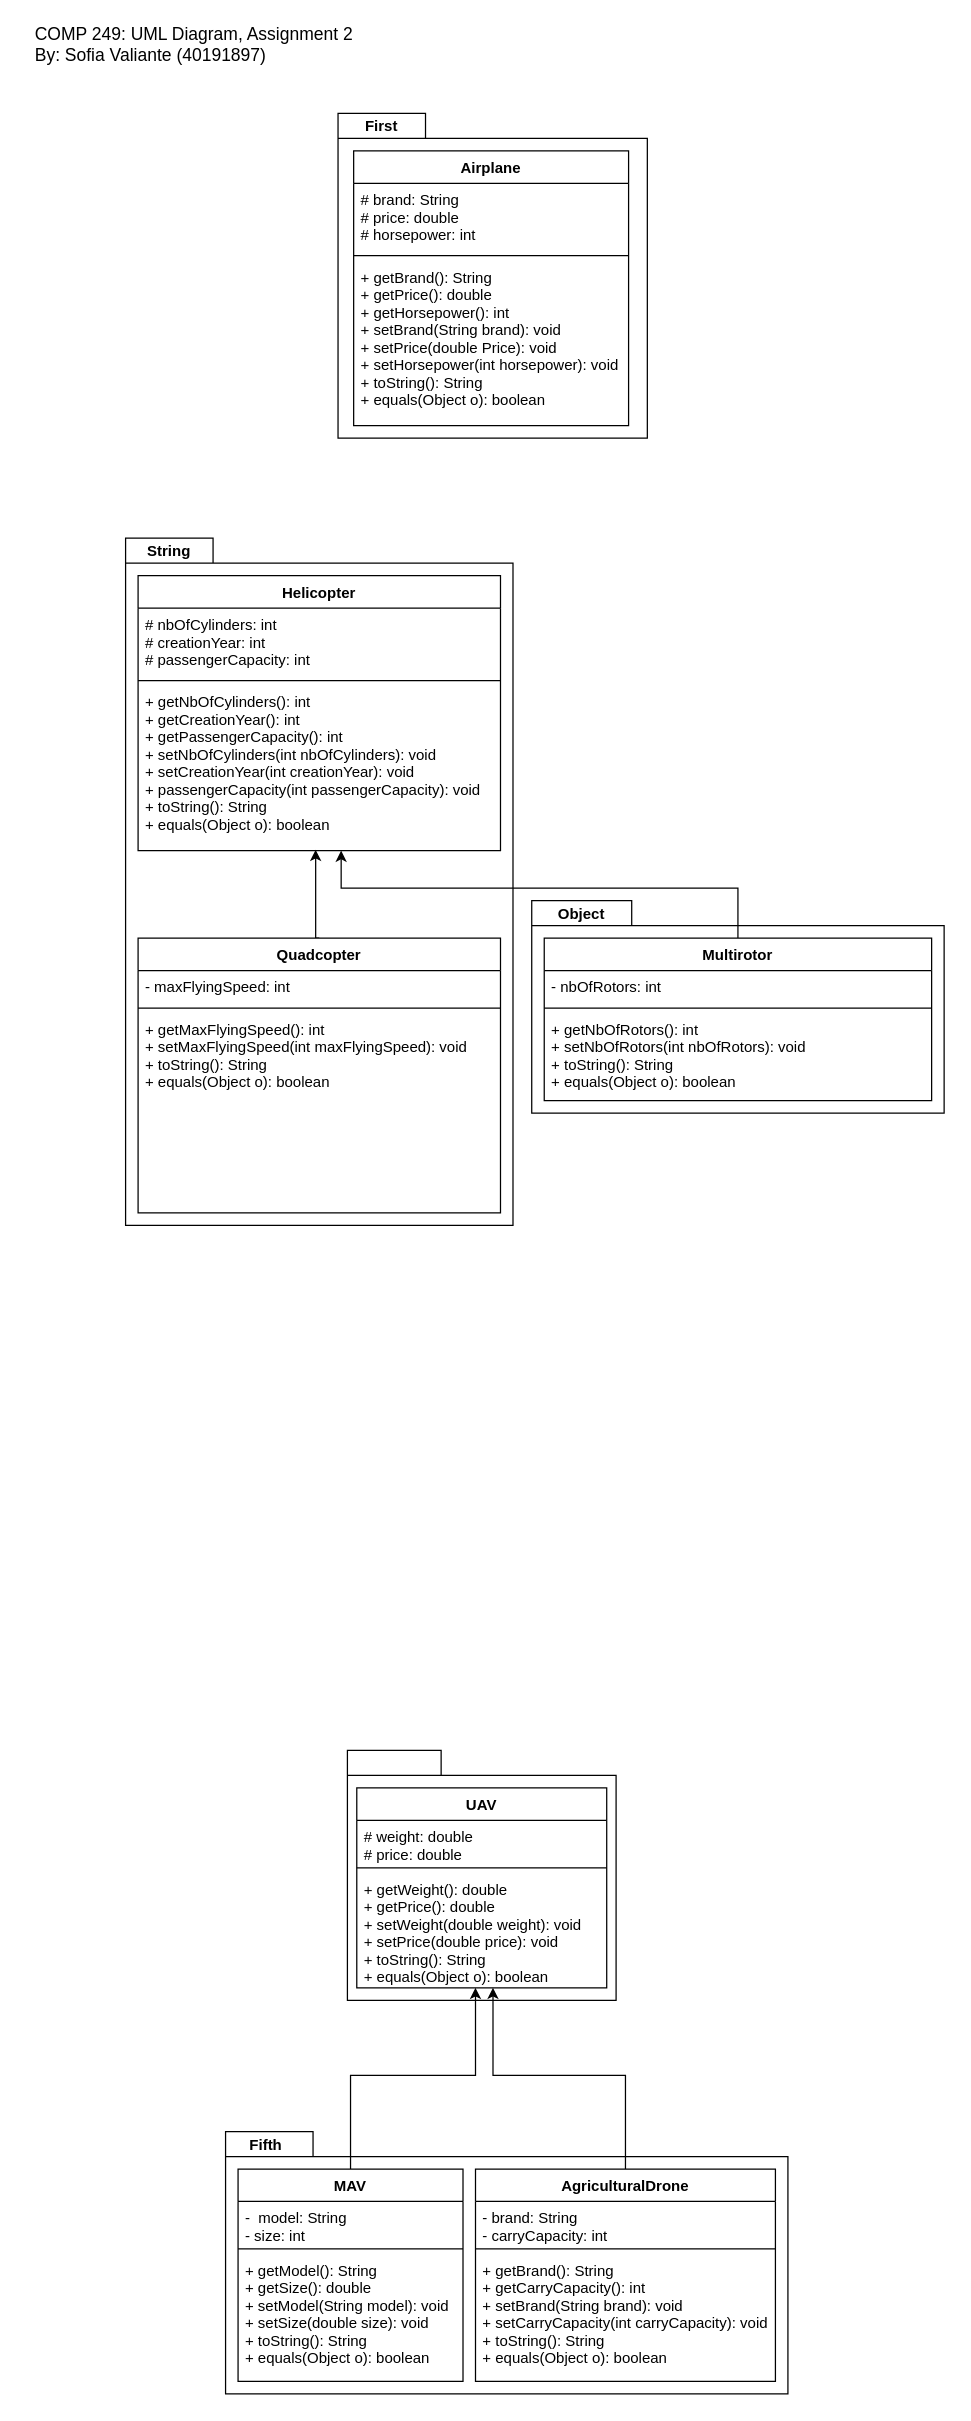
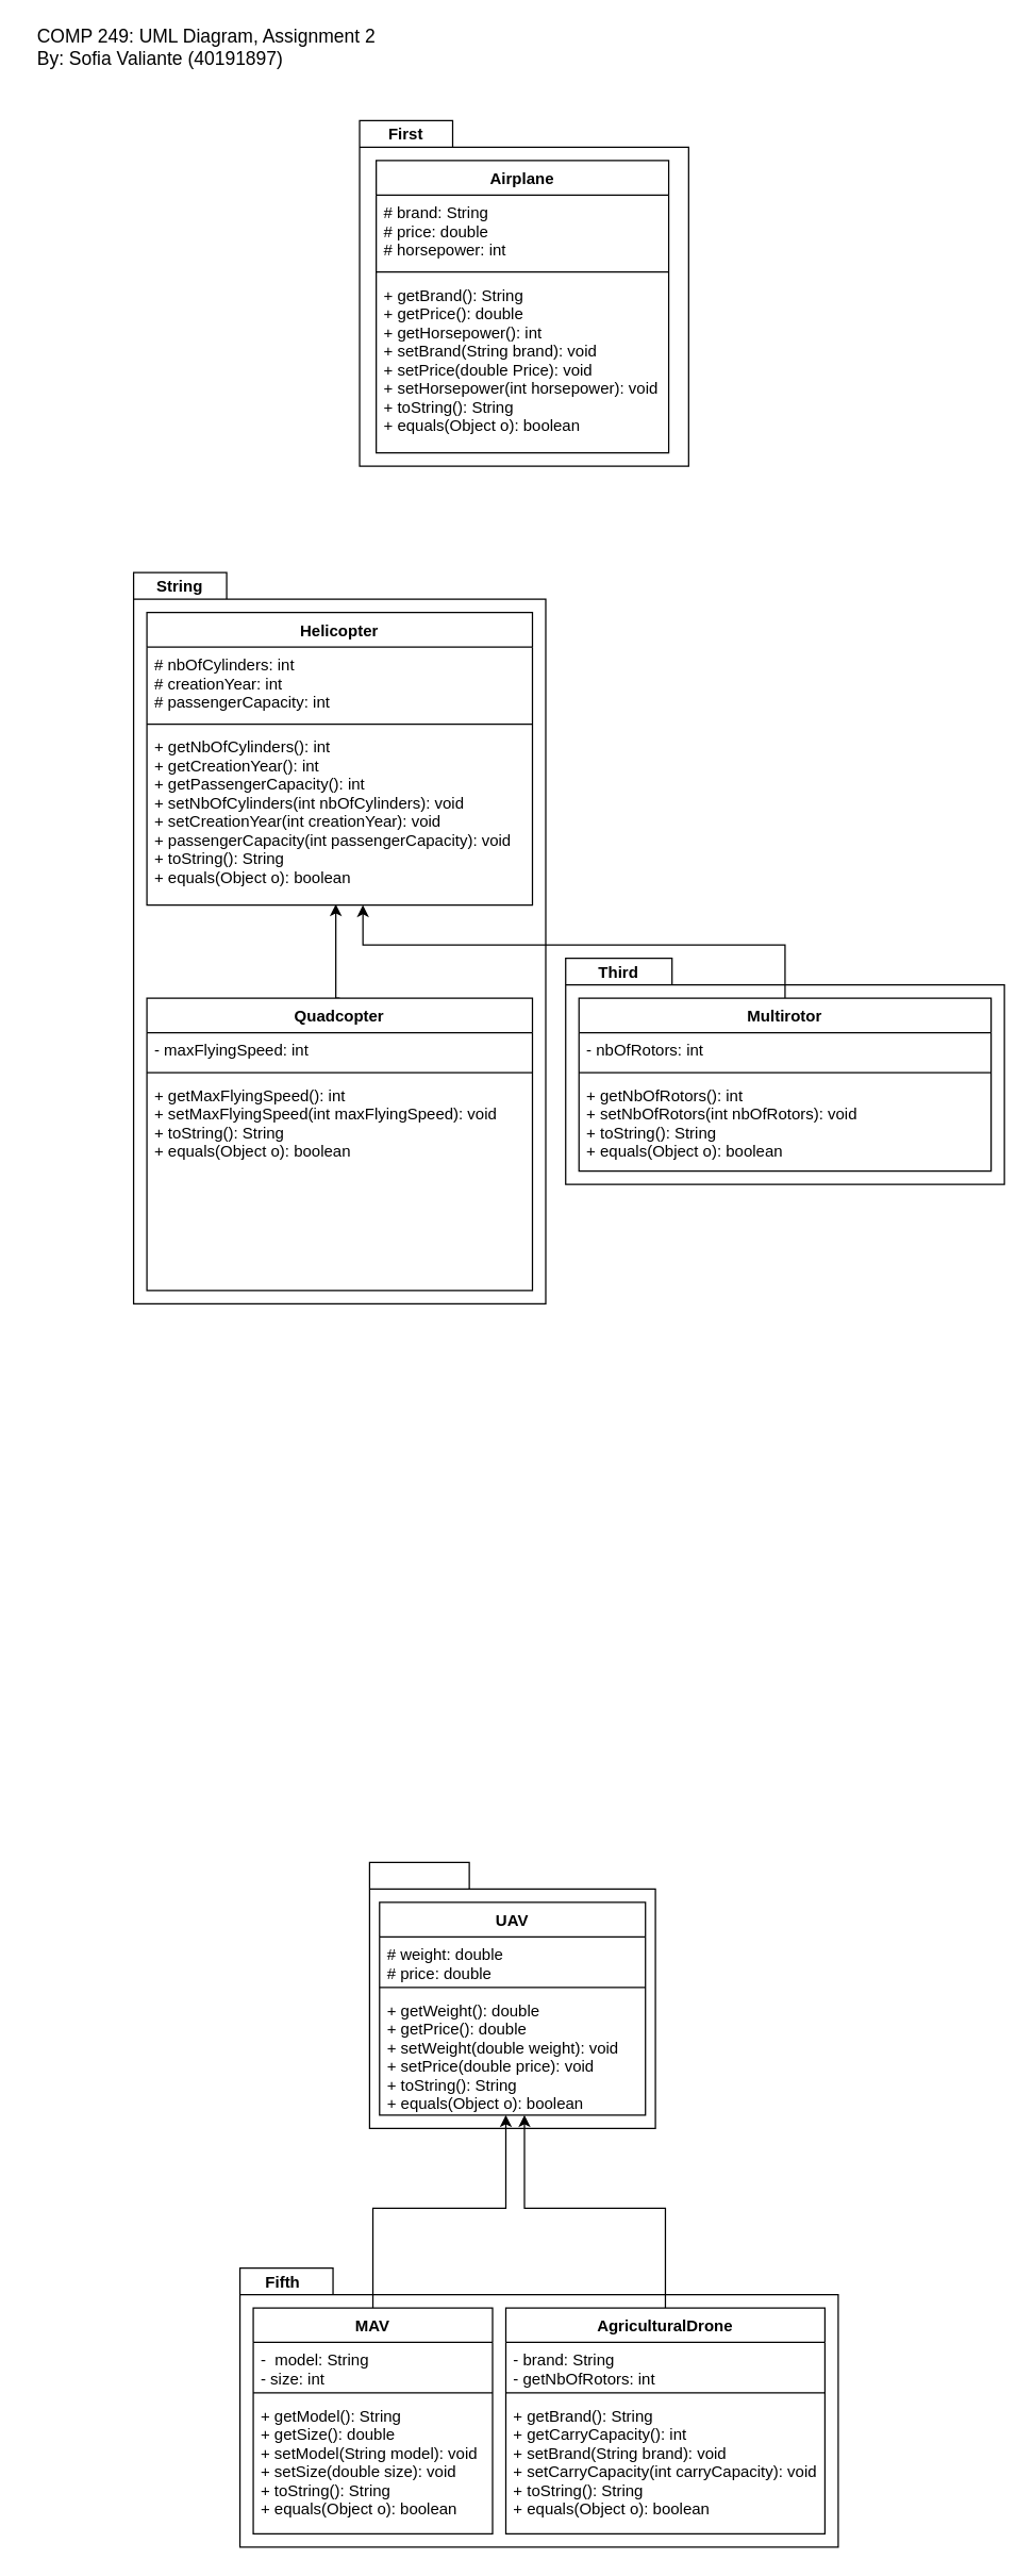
  <mxCell id="0" />
  <mxCell id="1" parent="0" />
  <mxCell id="2" value="" style="shape=folder;fontStyle=1;spacingTop=10;tabWidth=70;tabHeight=20;tabPosition=left;html=1;" parent="1" vertex="1"><mxGeometry x="270" y="90" width="247.5" height="260" as="geometry" /></mxCell>
  <mxCell id="3" value="Airplane" style="swimlane;fontStyle=1;align=center;verticalAlign=top;childLayout=stackLayout;horizontal=1;startSize=26;horizontalStack=0;resizeParent=1;resizeParentMax=0;resizeLast=0;collapsible=1;marginBottom=0;" parent="1" vertex="1"><mxGeometry x="282.5" y="120" width="220" height="220" as="geometry" /></mxCell>
  <mxCell id="4" value="# brand: String&#10;# price: double&#10;# horsepower: int" style="text;strokeColor=none;fillColor=none;align=left;verticalAlign=top;spacingLeft=4;spacingRight=4;overflow=hidden;rotatable=0;points=[[0,0.5],[1,0.5]];portConstraint=eastwest;" parent="3" vertex="1"><mxGeometry y="26" width="220" height="54" as="geometry" /></mxCell>
  <mxCell id="5" value="" style="line;strokeWidth=1;fillColor=none;align=left;verticalAlign=middle;spacingTop=-1;spacingLeft=3;spacingRight=3;rotatable=0;labelPosition=right;points=[];portConstraint=eastwest;" parent="3" vertex="1"><mxGeometry y="80" width="220" height="8" as="geometry" /></mxCell>
  <mxCell id="6" value="+ getBrand(): String&#10;+ getPrice(): double&#10;+ getHorsepower(): int&#10;+ setBrand(String brand): void &#10;+ setPrice(double Price): void&#10;+ setHorsepower(int horsepower): void &#10;+ toString(): String&#10;+ equals(Object o): boolean" style="text;strokeColor=none;fillColor=none;align=left;verticalAlign=top;spacingLeft=4;spacingRight=4;overflow=hidden;rotatable=0;points=[[0,0.5],[1,0.5]];portConstraint=eastwest;" parent="3" vertex="1"><mxGeometry y="88" width="220" height="132" as="geometry" /></mxCell>
  <mxCell id="7" value="" style="shape=folder;fontStyle=1;spacingTop=10;tabWidth=70;tabHeight=20;tabPosition=left;html=1;" parent="1" vertex="1"><mxGeometry x="100" y="430" width="310" height="550" as="geometry" /></mxCell>
  <mxCell id="8" value="Helicopter" style="swimlane;fontStyle=1;align=center;verticalAlign=top;childLayout=stackLayout;horizontal=1;startSize=26;horizontalStack=0;resizeParent=1;resizeParentMax=0;resizeLast=0;collapsible=1;marginBottom=0;" parent="1" vertex="1"><mxGeometry x="110" y="460" width="290" height="220" as="geometry" /></mxCell>
  <mxCell id="9" value="# nbOfCylinders: int&#10;# creationYear: int&#10;# passengerCapacity: int " style="text;strokeColor=none;fillColor=none;align=left;verticalAlign=top;spacingLeft=4;spacingRight=4;overflow=hidden;rotatable=0;points=[[0,0.5],[1,0.5]];portConstraint=eastwest;" parent="8" vertex="1"><mxGeometry y="26" width="290" height="54" as="geometry" /></mxCell>
  <mxCell id="10" value="" style="line;strokeWidth=1;fillColor=none;align=left;verticalAlign=middle;spacingTop=-1;spacingLeft=3;spacingRight=3;rotatable=0;labelPosition=right;points=[];portConstraint=eastwest;" parent="8" vertex="1"><mxGeometry y="80" width="290" height="8" as="geometry" /></mxCell>
  <mxCell id="11" value="+ getNbOfCylinders(): int&#10;+ getCreationYear(): int&#10;+ getPassengerCapacity(): int&#10;+ setNbOfCylinders(int nbOfCylinders): void&#10;+ setCreationYear(int creationYear): void&#10;+ passengerCapacity(int passengerCapacity): void&#10;+ toString(): String&#10;+ equals(Object o): boolean" style="text;strokeColor=none;fillColor=none;align=left;verticalAlign=top;spacingLeft=4;spacingRight=4;overflow=hidden;rotatable=0;points=[[0,0.5],[1,0.5]];portConstraint=eastwest;" parent="8" vertex="1"><mxGeometry y="88" width="290" height="132" as="geometry" /></mxCell>
  <mxCell id="12" style="edgeStyle=orthogonalEdgeStyle;rounded=0;orthogonalLoop=1;jettySize=auto;html=1;exitX=0.5;exitY=0;exitDx=0;exitDy=0;entryX=0.49;entryY=0.995;entryDx=0;entryDy=0;entryPerimeter=0;" parent="1" source="13" target="11" edge="1"><mxGeometry relative="1" as="geometry"><Array as="points"><mxPoint x="252" y="750" /></Array></mxGeometry></mxCell>
  <mxCell id="13" value="Quadcopter" style="swimlane;fontStyle=1;align=center;verticalAlign=top;childLayout=stackLayout;horizontal=1;startSize=26;horizontalStack=0;resizeParent=1;resizeParentMax=0;resizeLast=0;collapsible=1;marginBottom=0;" parent="1" vertex="1"><mxGeometry x="110" y="750" width="290" height="220" as="geometry"><mxRectangle x="330" y="800" width="100" height="26" as="alternateBounds" /></mxGeometry></mxCell>
  <mxCell id="14" value="- maxFlyingSpeed: int" style="text;strokeColor=none;fillColor=none;align=left;verticalAlign=top;spacingLeft=4;spacingRight=4;overflow=hidden;rotatable=0;points=[[0,0.5],[1,0.5]];portConstraint=eastwest;" parent="13" vertex="1"><mxGeometry y="26" width="290" height="26" as="geometry" /></mxCell>
  <mxCell id="15" value="" style="line;strokeWidth=1;fillColor=none;align=left;verticalAlign=middle;spacingTop=-1;spacingLeft=3;spacingRight=3;rotatable=0;labelPosition=right;points=[];portConstraint=eastwest;" parent="13" vertex="1"><mxGeometry y="52" width="290" height="8" as="geometry" /></mxCell>
  <mxCell id="16" value="+ getMaxFlyingSpeed(): int&#10;+ setMaxFlyingSpeed(int maxFlyingSpeed): void&#10;+ toString(): String&#10;+ equals(Object o): boolean " style="text;strokeColor=none;fillColor=none;align=left;verticalAlign=top;spacingLeft=4;spacingRight=4;overflow=hidden;rotatable=0;points=[[0,0.5],[1,0.5]];portConstraint=eastwest;" parent="13" vertex="1"><mxGeometry y="60" width="290" height="160" as="geometry" /></mxCell>
  <mxCell id="17" value="" style="shape=folder;fontStyle=1;spacingTop=10;tabWidth=80;tabHeight=20;tabPosition=left;html=1;" parent="1" vertex="1"><mxGeometry x="425" y="720" width="330" height="170" as="geometry" /></mxCell>
  <mxCell id="18" style="edgeStyle=orthogonalEdgeStyle;rounded=0;orthogonalLoop=1;jettySize=auto;html=1;exitX=0.5;exitY=0;exitDx=0;exitDy=0;" parent="1" source="19" edge="1" target="11"><mxGeometry relative="1" as="geometry"><mxPoint x="252" y="680" as="targetPoint" /><Array as="points"><mxPoint x="590.5" y="710" /><mxPoint x="272.5" y="710" /></Array></mxGeometry></mxCell>
  <mxCell id="19" value="Multirotor" style="swimlane;fontStyle=1;align=center;verticalAlign=top;childLayout=stackLayout;horizontal=1;startSize=26;horizontalStack=0;resizeParent=1;resizeParentMax=0;resizeLast=0;collapsible=1;marginBottom=0;" parent="1" vertex="1"><mxGeometry x="435" y="750" width="310" height="130" as="geometry" /></mxCell>
  <mxCell id="20" value="- nbOfRotors: int" style="text;strokeColor=none;fillColor=none;align=left;verticalAlign=top;spacingLeft=4;spacingRight=4;overflow=hidden;rotatable=0;points=[[0,0.5],[1,0.5]];portConstraint=eastwest;" parent="19" vertex="1"><mxGeometry y="26" width="310" height="26" as="geometry" /></mxCell>
  <mxCell id="21" value="" style="line;strokeWidth=1;fillColor=none;align=left;verticalAlign=middle;spacingTop=-1;spacingLeft=3;spacingRight=3;rotatable=0;labelPosition=right;points=[];portConstraint=eastwest;" parent="19" vertex="1"><mxGeometry y="52" width="310" height="8" as="geometry" /></mxCell>
  <mxCell id="22" value="+ getNbOfRotors(): int&#10;+ setNbOfRotors(int nbOfRotors): void&#10;+ toString(): String&#10;+ equals(Object o): boolean" style="text;strokeColor=none;fillColor=none;align=left;verticalAlign=top;spacingLeft=4;spacingRight=4;overflow=hidden;rotatable=0;points=[[0,0.5],[1,0.5]];portConstraint=eastwest;" parent="19" vertex="1"><mxGeometry y="60" width="310" height="70" as="geometry" /></mxCell>
  <mxCell id="23" value="" style="shape=folder;fontStyle=1;spacingTop=10;tabWidth=75;tabHeight=20;tabPosition=left;html=1;" parent="1" vertex="1"><mxGeometry x="277.5" y="1400" width="215" height="200" as="geometry" /></mxCell>
  <mxCell id="24" value="UAV" style="swimlane;fontStyle=1;align=center;verticalAlign=top;childLayout=stackLayout;horizontal=1;startSize=26;horizontalStack=0;resizeParent=1;resizeParentMax=0;resizeLast=0;collapsible=1;marginBottom=0;" parent="1" vertex="1"><mxGeometry x="285" y="1430" width="200" height="160" as="geometry" /></mxCell>
  <mxCell id="25" value="# weight: double&#10;# price: double" style="text;strokeColor=none;fillColor=none;align=left;verticalAlign=top;spacingLeft=4;spacingRight=4;overflow=hidden;rotatable=0;points=[[0,0.5],[1,0.5]];portConstraint=eastwest;" parent="24" vertex="1"><mxGeometry y="26" width="200" height="34" as="geometry" /></mxCell>
  <mxCell id="26" value="" style="line;strokeWidth=1;fillColor=none;align=left;verticalAlign=middle;spacingTop=-1;spacingLeft=3;spacingRight=3;rotatable=0;labelPosition=right;points=[];portConstraint=eastwest;" parent="24" vertex="1"><mxGeometry y="60" width="200" height="8" as="geometry" /></mxCell>
  <mxCell id="27" value="+ getWeight(): double&#10;+ getPrice(): double&#10;+ setWeight(double weight): void&#10;+ setPrice(double price): void&#10;+ toString(): String&#10;+ equals(Object o): boolean" style="text;strokeColor=none;fillColor=none;align=left;verticalAlign=top;spacingLeft=4;spacingRight=4;overflow=hidden;rotatable=0;points=[[0,0.5],[1,0.5]];portConstraint=eastwest;" parent="24" vertex="1"><mxGeometry y="68" width="200" height="92" as="geometry" /></mxCell>
- <mxCell id="28" value="Object" style="text;align=center;fontStyle=1;verticalAlign=middle;spacingLeft=3;spacingRight=3;strokeColor=none;rotatable=0;points=[[0,0.5],[1,0.5]];portConstraint=eastwest;" parent="1" vertex="1"><mxGeometry x="430" y="720" width="70" height="20" as="geometry" /></mxCell>
+ <mxCell id="28" value="Third" style="text;align=center;fontStyle=1;verticalAlign=middle;spacingLeft=3;spacingRight=3;strokeColor=none;rotatable=0;points=[[0,0.5],[1,0.5]];portConstraint=eastwest;" parent="1" vertex="1"><mxGeometry x="430" y="720" width="70" height="20" as="geometry" /></mxCell>
  <mxCell id="29" value="" style="shape=folder;fontStyle=1;spacingTop=10;tabWidth=70;tabHeight=20;tabPosition=left;html=1;" parent="1" vertex="1"><mxGeometry x="180" y="1705" width="450" height="210" as="geometry" /></mxCell>
  <mxCell id="30" style="edgeStyle=orthogonalEdgeStyle;rounded=0;orthogonalLoop=1;jettySize=auto;html=1;exitX=0.5;exitY=0;exitDx=0;exitDy=0;entryX=0.475;entryY=1;entryDx=0;entryDy=0;entryPerimeter=0;" parent="1" source="31" edge="1" target="27"><mxGeometry relative="1" as="geometry"><mxPoint x="385" y="1590" as="targetPoint" /><Array as="points"><mxPoint x="280" y="1660" /><mxPoint x="380" y="1660" /></Array></mxGeometry></mxCell>
  <mxCell id="31" value="MAV" style="swimlane;fontStyle=1;align=center;verticalAlign=top;childLayout=stackLayout;horizontal=1;startSize=26;horizontalStack=0;resizeParent=1;resizeParentMax=0;resizeLast=0;collapsible=1;marginBottom=0;" parent="1" vertex="1"><mxGeometry x="190" y="1735" width="180" height="170" as="geometry" /></mxCell>
  <mxCell id="32" value="-  model: String&#10;- size: int" style="text;strokeColor=none;fillColor=none;align=left;verticalAlign=top;spacingLeft=4;spacingRight=4;overflow=hidden;rotatable=0;points=[[0,0.5],[1,0.5]];portConstraint=eastwest;" parent="31" vertex="1"><mxGeometry y="26" width="180" height="34" as="geometry" /></mxCell>
  <mxCell id="33" value="" style="line;strokeWidth=1;fillColor=none;align=left;verticalAlign=middle;spacingTop=-1;spacingLeft=3;spacingRight=3;rotatable=0;labelPosition=right;points=[];portConstraint=eastwest;" parent="31" vertex="1"><mxGeometry y="60" width="180" height="8" as="geometry" /></mxCell>
  <mxCell id="34" value="+ getModel(): String&#10;+ getSize(): double&#10;+ setModel(String model): void&#10;+ setSize(double size): void&#10;+ toString(): String&#10;+ equals(Object o): boolean " style="text;strokeColor=none;fillColor=none;align=left;verticalAlign=top;spacingLeft=4;spacingRight=4;overflow=hidden;rotatable=0;points=[[0,0.5],[1,0.5]];portConstraint=eastwest;" parent="31" vertex="1"><mxGeometry y="68" width="180" height="102" as="geometry" /></mxCell>
  <mxCell id="35" value="Fifth" style="text;align=center;fontStyle=1;verticalAlign=middle;spacingLeft=3;spacingRight=3;strokeColor=none;rotatable=0;points=[[0,0.5],[1,0.5]];portConstraint=eastwest;" parent="1" vertex="1"><mxGeometry x="180" y="1705" width="65" height="20" as="geometry" /></mxCell>
  <mxCell id="36" value="First" style="text;align=center;fontStyle=1;verticalAlign=middle;spacingLeft=3;spacingRight=3;strokeColor=none;rotatable=0;points=[[0,0.5],[1,0.5]];portConstraint=eastwest;" parent="1" vertex="1"><mxGeometry x="270" y="90" width="70" height="20" as="geometry" /></mxCell>
  <mxCell id="37" value="String" style="text;align=center;fontStyle=1;verticalAlign=middle;spacingLeft=3;spacingRight=3;strokeColor=none;rotatable=0;points=[[0,0.5],[1,0.5]];portConstraint=eastwest;" parent="1" vertex="1"><mxGeometry x="100" y="430" width="70" height="20" as="geometry" /></mxCell>
  <mxCell id="38" style="edgeStyle=orthogonalEdgeStyle;rounded=0;orthogonalLoop=1;jettySize=auto;html=1;exitX=0.5;exitY=0;exitDx=0;exitDy=0;" parent="1" source="39" edge="1"><mxGeometry relative="1" as="geometry"><mxPoint x="394" y="1590" as="targetPoint" /><Array as="points"><mxPoint x="500" y="1660" /><mxPoint x="394" y="1660" /><mxPoint x="394" y="1610" /><mxPoint x="394" y="1610" /></Array></mxGeometry></mxCell>
  <mxCell id="39" value="AgriculturalDrone" style="swimlane;fontStyle=1;align=center;verticalAlign=top;childLayout=stackLayout;horizontal=1;startSize=26;horizontalStack=0;resizeParent=1;resizeParentMax=0;resizeLast=0;collapsible=1;marginBottom=0;" parent="1" vertex="1"><mxGeometry x="380" y="1735" width="240" height="170" as="geometry" /></mxCell>
- <mxCell id="40" value="- brand: String&#10;- carryCapacity: int" style="text;strokeColor=none;fillColor=none;align=left;verticalAlign=top;spacingLeft=4;spacingRight=4;overflow=hidden;rotatable=0;points=[[0,0.5],[1,0.5]];portConstraint=eastwest;" parent="39" vertex="1"><mxGeometry y="26" width="240" height="34" as="geometry" /></mxCell>
+ <mxCell id="40" value="- brand: String&#10;- getNbOfRotors: int" style="text;strokeColor=none;fillColor=none;align=left;verticalAlign=top;spacingLeft=4;spacingRight=4;overflow=hidden;rotatable=0;points=[[0,0.5],[1,0.5]];portConstraint=eastwest;" parent="39" vertex="1"><mxGeometry y="26" width="240" height="34" as="geometry" /></mxCell>
  <mxCell id="41" value="" style="line;strokeWidth=1;fillColor=none;align=left;verticalAlign=middle;spacingTop=-1;spacingLeft=3;spacingRight=3;rotatable=0;labelPosition=right;points=[];portConstraint=eastwest;" parent="39" vertex="1"><mxGeometry y="60" width="240" height="8" as="geometry" /></mxCell>
  <mxCell id="42" value="+ getBrand(): String&#10;+ getCarryCapacity(): int&#10;+ setBrand(String brand): void&#10;+ setCarryCapacity(int carryCapacity): void&#10;+ toString(): String&#10;+ equals(Object o): boolean" style="text;strokeColor=none;fillColor=none;align=left;verticalAlign=top;spacingLeft=4;spacingRight=4;overflow=hidden;rotatable=0;points=[[0,0.5],[1,0.5]];portConstraint=eastwest;" parent="39" vertex="1"><mxGeometry y="68" width="240" height="102" as="geometry" /></mxCell>
  <mxCell id="43" value="&lt;div style=&quot;text-align: left ; font-size: 14px&quot;&gt;&lt;font style=&quot;font-size: 14px&quot;&gt;COMP 249: UML Diagram, Assignment 2&lt;/font&gt;&lt;/div&gt;&lt;div style=&quot;text-align: left ; font-size: 14px&quot;&gt;&lt;font style=&quot;font-size: 14px&quot;&gt;By: Sofia Valiante (40191897)&lt;/font&gt;&lt;/div&gt;" style="text;html=1;strokeColor=none;fillColor=none;align=center;verticalAlign=middle;whiteSpace=wrap;rounded=0;" vertex="1" parent="1"><mxGeometry x="20" y="20" width="270" height="30" as="geometry" /></mxCell>
